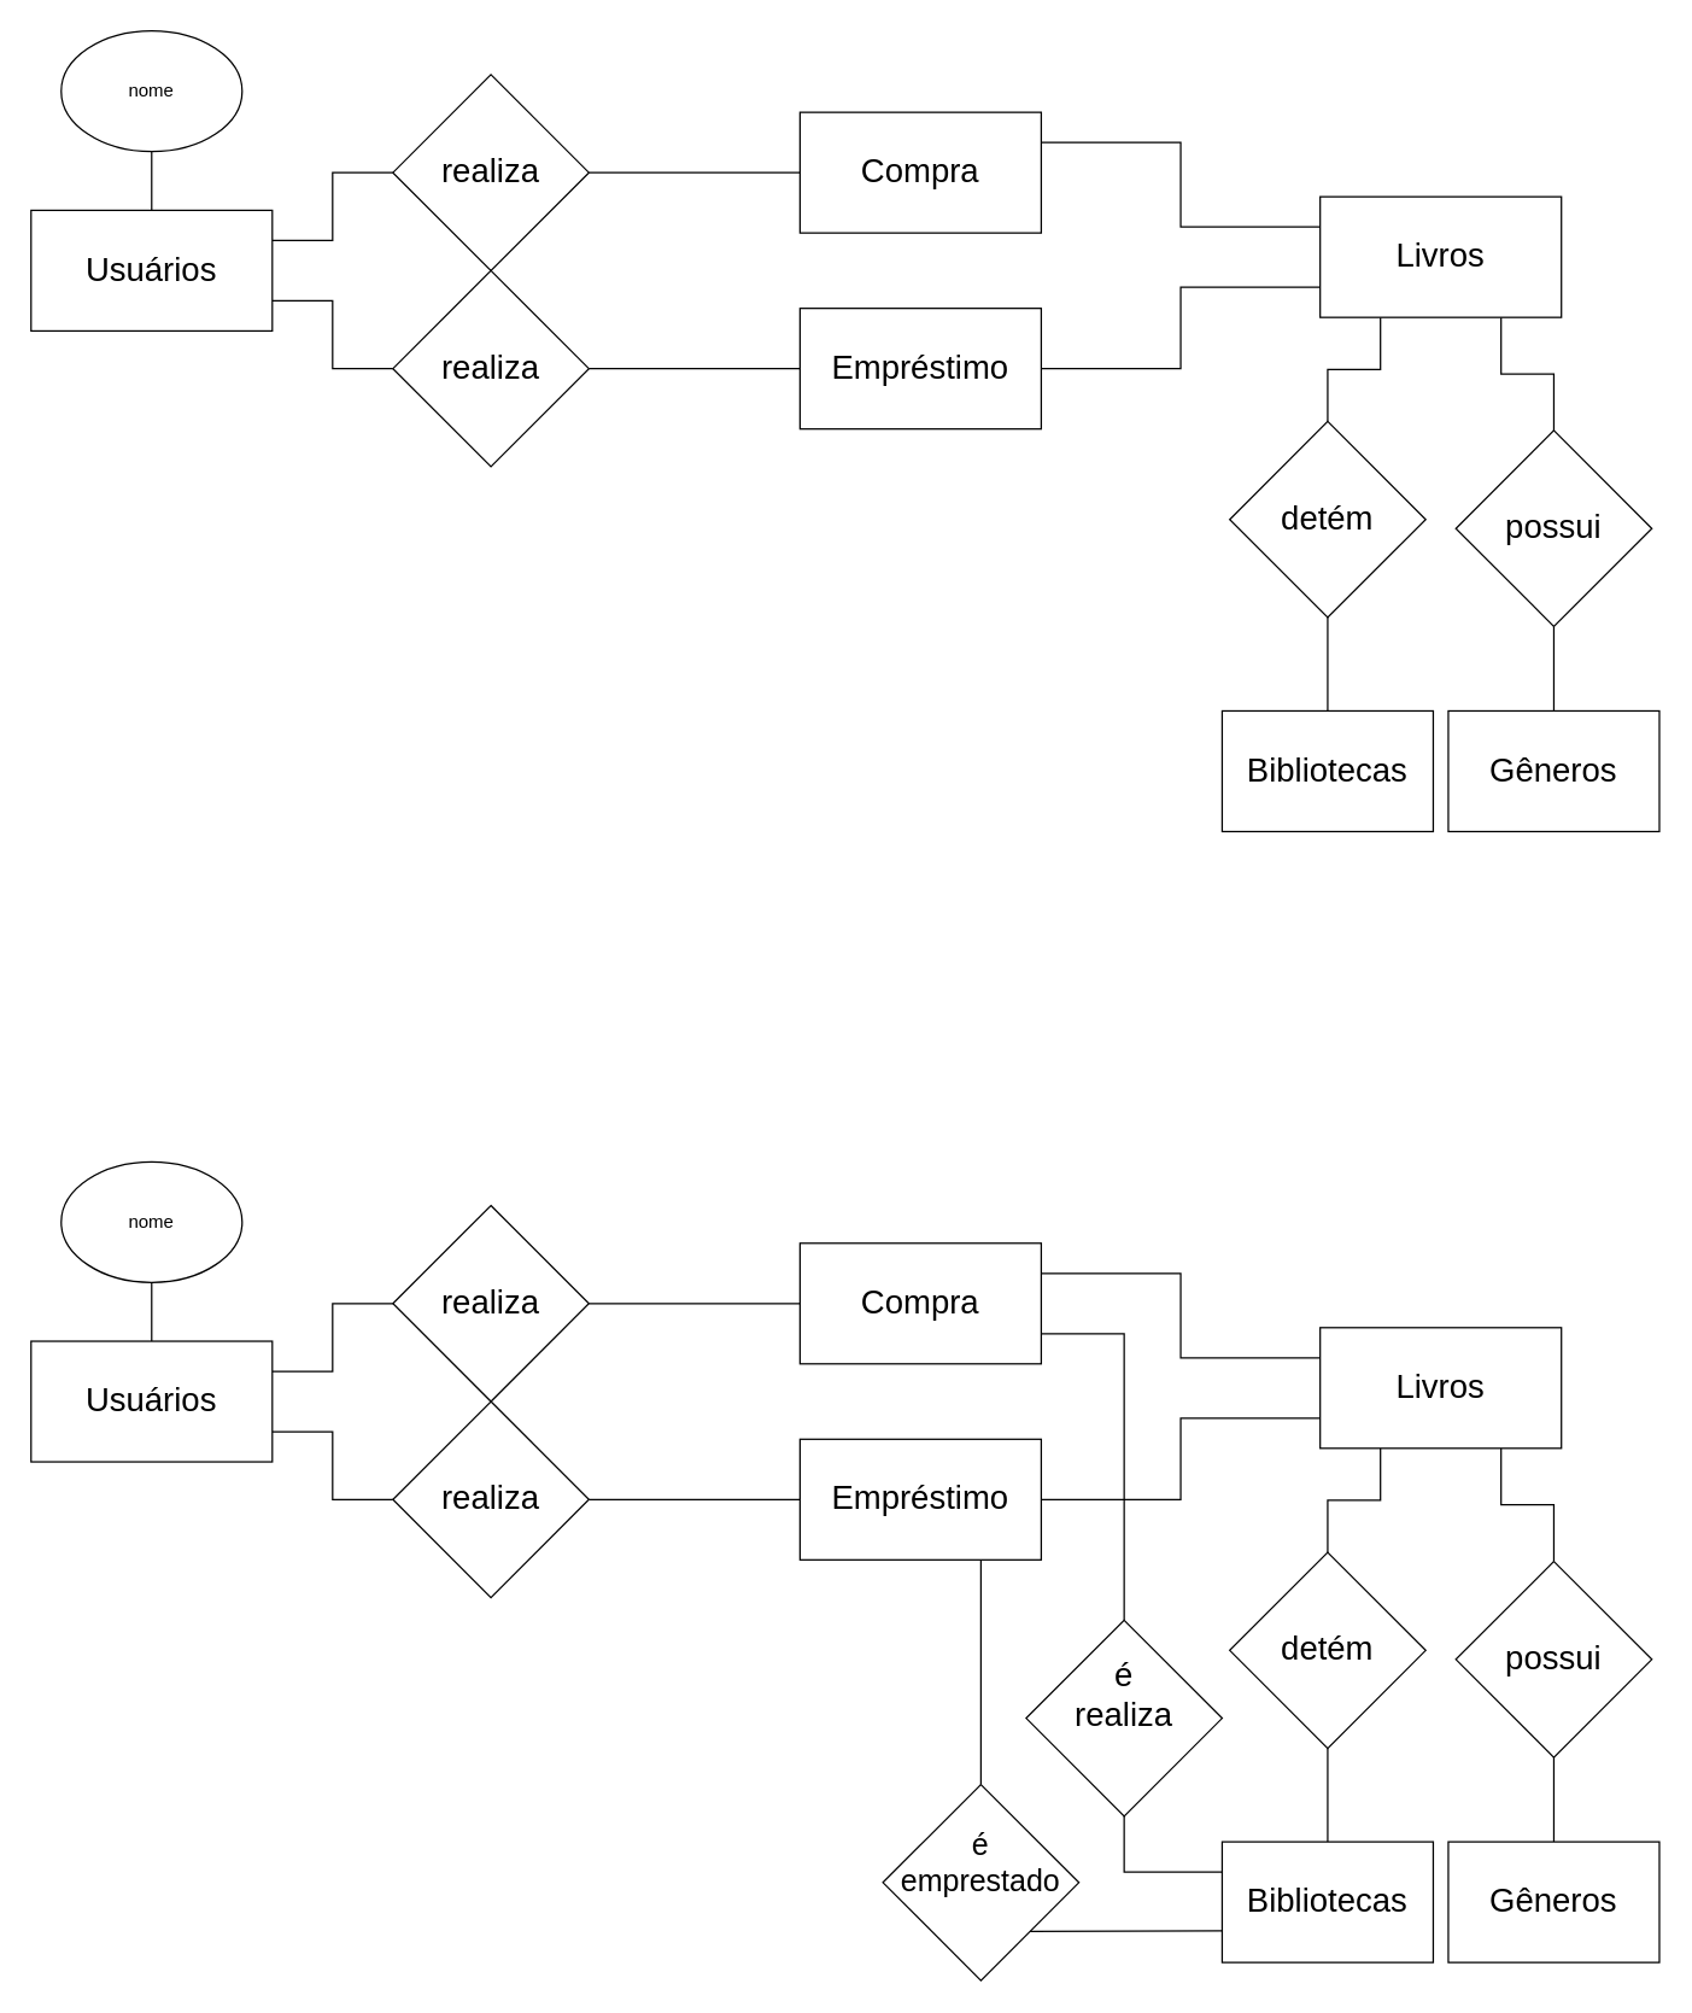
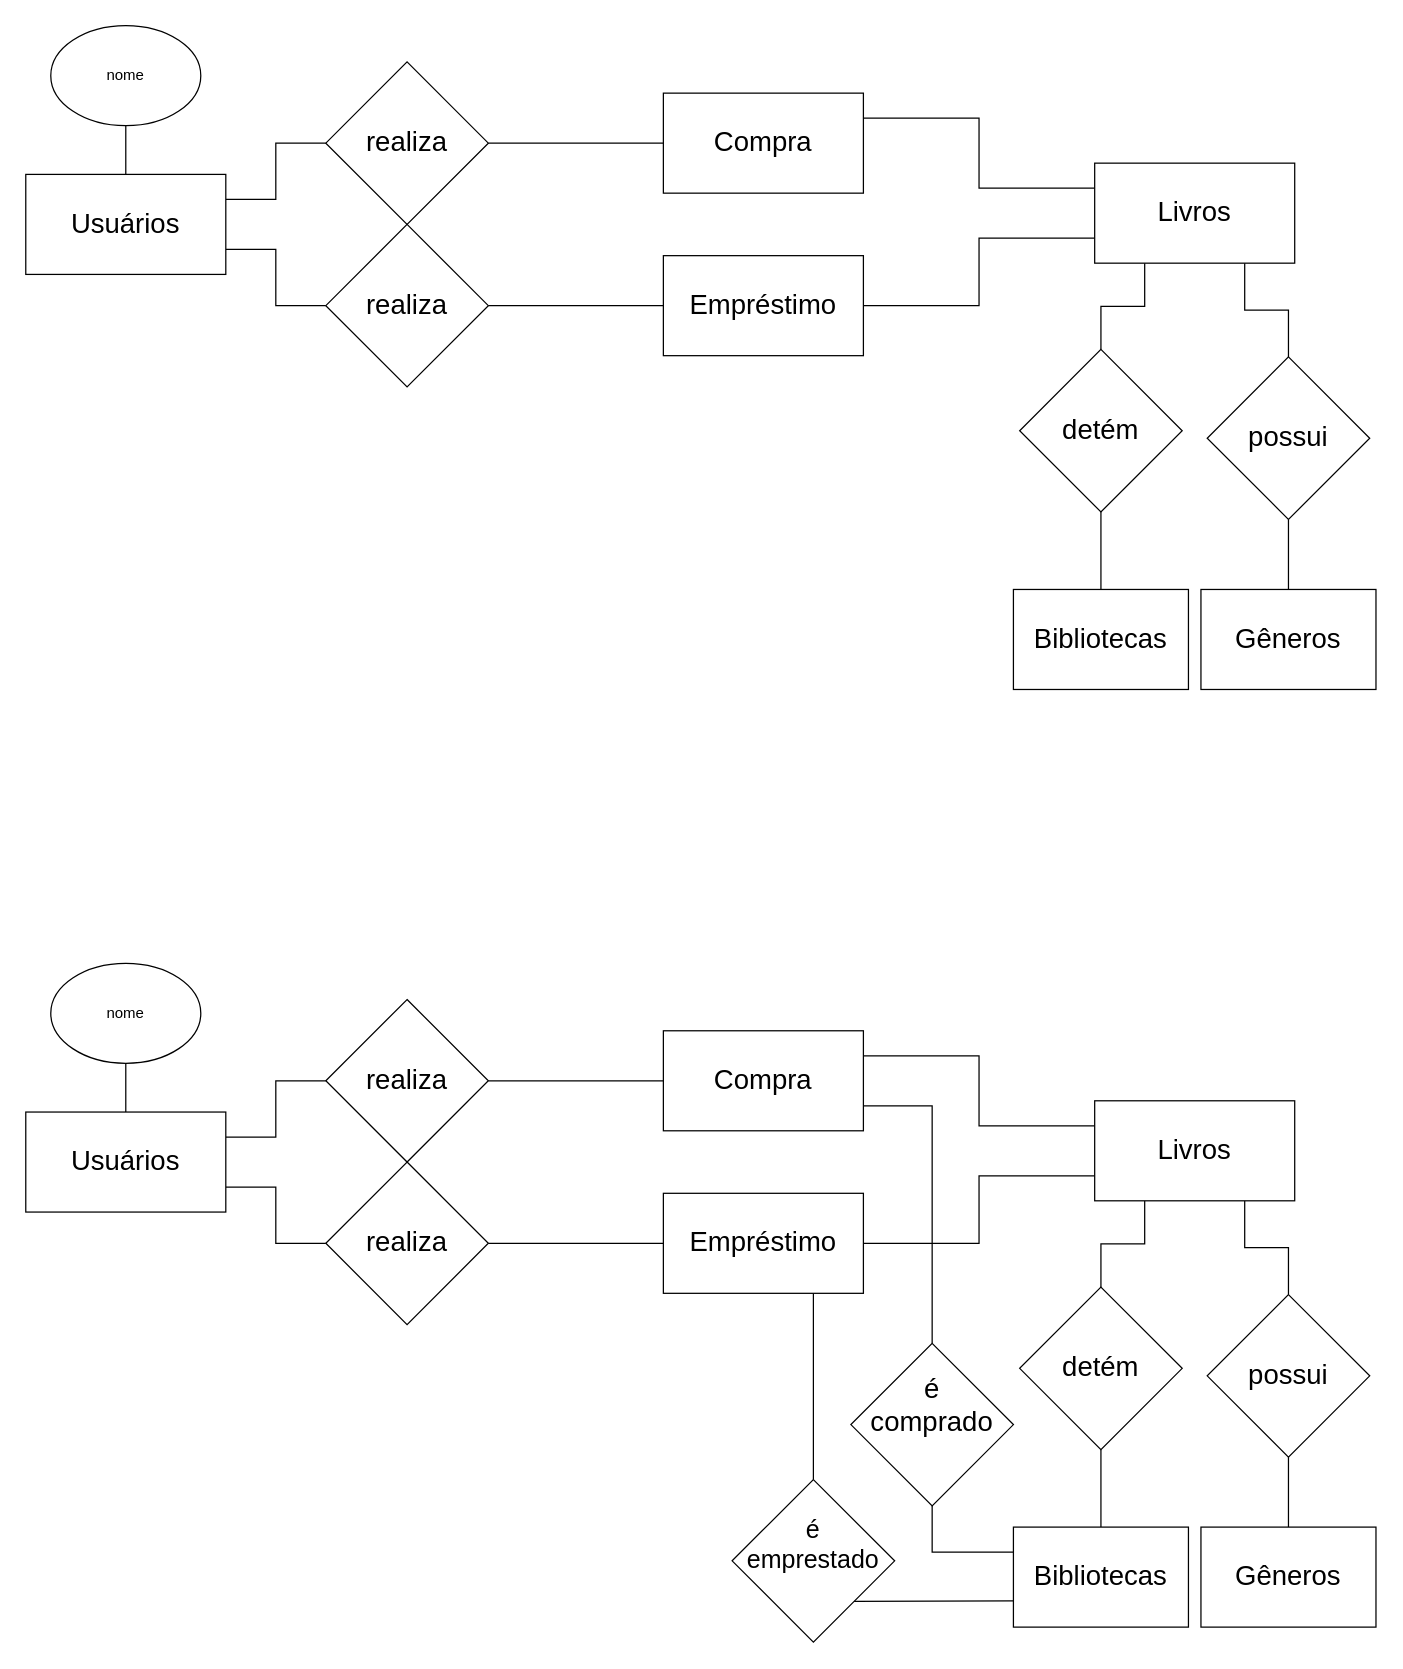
  <mxCell id="0" />
  <mxCell id="1" parent="0" />
  <mxCell id="2" style="edgeStyle=orthogonalEdgeStyle;rounded=0;orthogonalLoop=1;jettySize=auto;html=1;exitX=1;exitY=0.25;exitDx=0;exitDy=0;entryX=0;entryY=0.5;entryDx=0;entryDy=0;endArrow=none;endFill=0;" edge="1" source="5" target="10" parent="1"><mxGeometry relative="1" as="geometry" /></mxCell>
  <mxCell id="3" style="edgeStyle=orthogonalEdgeStyle;rounded=0;orthogonalLoop=1;jettySize=auto;html=1;exitX=0.5;exitY=0;exitDx=0;exitDy=0;endArrow=none;endFill=0;entryX=0.5;entryY=1;entryDx=0;entryDy=0;" edge="1" source="5" target="14" parent="1"><mxGeometry relative="1" as="geometry"><mxPoint x="100.286" y="850" as="targetPoint" /></mxGeometry></mxCell>
  <mxCell id="4" style="edgeStyle=orthogonalEdgeStyle;rounded=0;orthogonalLoop=1;jettySize=auto;html=1;exitX=1;exitY=0.75;exitDx=0;exitDy=0;entryX=0;entryY=0.5;entryDx=0;entryDy=0;endArrow=none;endFill=0;" edge="1" source="5" target="16" parent="1"><mxGeometry relative="1" as="geometry" /></mxCell>
  <mxCell id="5" value="Usuários" style="rounded=0;whiteSpace=wrap;html=1;fontSize=22;" vertex="1" parent="1"><mxGeometry x="20" y="889" width="160" height="80" as="geometry" /></mxCell>
  <mxCell id="6" style="edgeStyle=orthogonalEdgeStyle;rounded=0;orthogonalLoop=1;jettySize=auto;html=1;exitX=1;exitY=0.25;exitDx=0;exitDy=0;entryX=0;entryY=0.25;entryDx=0;entryDy=0;endArrow=none;endFill=0;" edge="1" parent="1" source="8" target="19"><mxGeometry relative="1" as="geometry" /></mxCell>
  <mxCell id="7" style="edgeStyle=orthogonalEdgeStyle;rounded=0;orthogonalLoop=1;jettySize=auto;html=1;exitX=1;exitY=0.75;exitDx=0;exitDy=0;entryX=0.5;entryY=0;entryDx=0;entryDy=0;endArrow=none;endFill=0;" edge="1" parent="1" source="8" target="29"><mxGeometry relative="1" as="geometry" /></mxCell>
  <mxCell id="8" value="Compra" style="rounded=0;whiteSpace=wrap;html=1;fontSize=22;" vertex="1" parent="1"><mxGeometry x="530" y="824" width="160" height="80" as="geometry" /></mxCell>
  <mxCell id="9" style="edgeStyle=orthogonalEdgeStyle;rounded=0;orthogonalLoop=1;jettySize=auto;html=1;exitX=1;exitY=0.5;exitDx=0;exitDy=0;entryX=0;entryY=0.5;entryDx=0;entryDy=0;endArrow=none;endFill=0;" edge="1" source="10" target="8" parent="1"><mxGeometry relative="1" as="geometry" /></mxCell>
  <mxCell id="10" value="realiza" style="rhombus;whiteSpace=wrap;html=1;fontSize=22;" vertex="1" parent="1"><mxGeometry x="260" y="799" width="130" height="130" as="geometry" /></mxCell>
  <mxCell id="11" style="edgeStyle=orthogonalEdgeStyle;rounded=0;orthogonalLoop=1;jettySize=auto;html=1;exitX=1;exitY=0.5;exitDx=0;exitDy=0;entryX=0;entryY=0.75;entryDx=0;entryDy=0;endArrow=none;endFill=0;" edge="1" parent="1" source="13" target="19"><mxGeometry relative="1" as="geometry" /></mxCell>
  <mxCell id="12" style="edgeStyle=orthogonalEdgeStyle;rounded=0;orthogonalLoop=1;jettySize=auto;html=1;exitX=0.75;exitY=1;exitDx=0;exitDy=0;entryX=0.5;entryY=0;entryDx=0;entryDy=0;endArrow=none;endFill=0;" edge="1" parent="1" source="13" target="27"><mxGeometry relative="1" as="geometry" /></mxCell>
  <mxCell id="13" value="Empréstimo" style="rounded=0;whiteSpace=wrap;html=1;fontSize=22;" vertex="1" parent="1"><mxGeometry x="530" y="954" width="160" height="80" as="geometry" /></mxCell>
  <mxCell id="14" value="nome" style="ellipse;whiteSpace=wrap;html=1;" vertex="1" parent="1"><mxGeometry x="40" y="770" width="120" height="80" as="geometry" /></mxCell>
  <mxCell id="15" style="edgeStyle=orthogonalEdgeStyle;rounded=0;orthogonalLoop=1;jettySize=auto;html=1;exitX=1;exitY=0.5;exitDx=0;exitDy=0;entryX=0;entryY=0.5;entryDx=0;entryDy=0;endArrow=none;endFill=0;" edge="1" source="16" target="13" parent="1"><mxGeometry relative="1" as="geometry"><mxPoint x="500" y="993.706" as="targetPoint" /></mxGeometry></mxCell>
  <mxCell id="16" value="realiza" style="rhombus;whiteSpace=wrap;html=1;fontSize=22;" vertex="1" parent="1"><mxGeometry x="260" y="929" width="130" height="130" as="geometry" /></mxCell>
  <mxCell id="17" style="edgeStyle=orthogonalEdgeStyle;rounded=0;orthogonalLoop=1;jettySize=auto;html=1;exitX=0.25;exitY=1;exitDx=0;exitDy=0;entryX=0.5;entryY=0;entryDx=0;entryDy=0;endArrow=none;endFill=0;" edge="1" parent="1" source="19" target="21"><mxGeometry relative="1" as="geometry"><mxPoint x="915.385" y="1001" as="targetPoint" /></mxGeometry></mxCell>
  <mxCell id="18" style="edgeStyle=orthogonalEdgeStyle;rounded=0;orthogonalLoop=1;jettySize=auto;html=1;exitX=0.75;exitY=1;exitDx=0;exitDy=0;entryX=0.5;entryY=0;entryDx=0;entryDy=0;endArrow=none;endFill=0;" edge="1" parent="1" source="19" target="23"><mxGeometry relative="1" as="geometry"><mxPoint x="995.385" y="1001" as="targetPoint" /></mxGeometry></mxCell>
  <mxCell id="19" value="Livros" style="rounded=0;whiteSpace=wrap;html=1;fontSize=22;" vertex="1" parent="1"><mxGeometry x="875" y="880" width="160" height="80" as="geometry" /></mxCell>
  <mxCell id="20" style="edgeStyle=orthogonalEdgeStyle;rounded=0;orthogonalLoop=1;jettySize=auto;html=1;exitX=0.5;exitY=1;exitDx=0;exitDy=0;entryX=0.5;entryY=0;entryDx=0;entryDy=0;endArrow=none;endFill=0;" edge="1" parent="1" source="21" target="24"><mxGeometry relative="1" as="geometry"><mxPoint x="879.273" y="1211" as="targetPoint" /></mxGeometry></mxCell>
  <mxCell id="21" value="detém" style="rhombus;whiteSpace=wrap;html=1;fontSize=22;" vertex="1" parent="1"><mxGeometry x="815" y="1029" width="130" height="130" as="geometry" /></mxCell>
  <mxCell id="22" style="edgeStyle=orthogonalEdgeStyle;rounded=0;orthogonalLoop=1;jettySize=auto;html=1;exitX=0.5;exitY=1;exitDx=0;exitDy=0;entryX=0.5;entryY=0;entryDx=0;entryDy=0;endArrow=none;endFill=0;" edge="1" parent="1" source="23" target="25"><mxGeometry relative="1" as="geometry"><mxPoint x="1045" y="1221" as="targetPoint" /></mxGeometry></mxCell>
  <mxCell id="23" value="possui" style="rhombus;whiteSpace=wrap;html=1;fontSize=22;" vertex="1" parent="1"><mxGeometry x="965" y="1035" width="130" height="130" as="geometry" /></mxCell>
  <mxCell id="24" value="Bibliotecas" style="rounded=0;whiteSpace=wrap;html=1;fontSize=22;" vertex="1" parent="1"><mxGeometry x="810" y="1221" width="140" height="80" as="geometry" /></mxCell>
  <mxCell id="25" value="Gêneros" style="rounded=0;whiteSpace=wrap;html=1;fontSize=22;" vertex="1" parent="1"><mxGeometry x="960" y="1221" width="140" height="80" as="geometry" /></mxCell>
  <mxCell id="26" style="edgeStyle=orthogonalEdgeStyle;rounded=0;orthogonalLoop=1;jettySize=auto;html=1;exitX=1;exitY=1;exitDx=0;exitDy=0;endArrow=none;endFill=0;" edge="1" parent="1" source="27"><mxGeometry relative="1" as="geometry"><mxPoint x="810" y="1280" as="targetPoint" /></mxGeometry></mxCell>
  <mxCell id="27" value="&lt;div style=&quot;font-size: 20px;&quot; align=&quot;center&quot;&gt;é&lt;/div&gt;&lt;div style=&quot;font-size: 20px;&quot; align=&quot;center&quot;&gt;emprestado&lt;/div&gt;" style="rhombus;whiteSpace=wrap;html=1;fontSize=20;align=center;fillColor=default;verticalAlign=middle;labelPosition=center;verticalLabelPosition=middle;spacingTop=0;spacingBottom=28;" vertex="1" parent="1"><mxGeometry x="585" y="1183" width="130" height="130" as="geometry" /></mxCell>
  <mxCell id="28" style="edgeStyle=orthogonalEdgeStyle;rounded=0;orthogonalLoop=1;jettySize=auto;html=1;exitX=0.5;exitY=1;exitDx=0;exitDy=0;entryX=0;entryY=0.25;entryDx=0;entryDy=0;strokeColor=default;align=center;verticalAlign=middle;fontFamily=Helvetica;fontSize=11;fontColor=default;labelBackgroundColor=default;endArrow=none;endFill=0;" edge="1" parent="1" source="29" target="24"><mxGeometry relative="1" as="geometry" /></mxCell>
- <mxCell id="29" value="&lt;div&gt;é&lt;/div&gt;&lt;div&gt;realiza&lt;/div&gt;" style="rhombus;whiteSpace=wrap;html=1;fontSize=22;align=center;fillColor=default;verticalAlign=middle;labelPosition=center;verticalLabelPosition=middle;spacingTop=0;spacingBottom=30;" vertex="1" parent="1"><mxGeometry x="680" y="1074" width="130" height="130" as="geometry" /></mxCell>
+ <mxCell id="29" value="&lt;div&gt;é&lt;/div&gt;&lt;div&gt;comprado&lt;/div&gt;" style="rhombus;whiteSpace=wrap;html=1;fontSize=22;align=center;fillColor=default;verticalAlign=middle;labelPosition=center;verticalLabelPosition=middle;spacingTop=0;spacingBottom=30;" vertex="1" parent="1"><mxGeometry x="680" y="1074" width="130" height="130" as="geometry" /></mxCell>
  <mxCell id="30" style="edgeStyle=orthogonalEdgeStyle;rounded=0;orthogonalLoop=1;jettySize=auto;html=1;exitX=1;exitY=0.25;exitDx=0;exitDy=0;entryX=0;entryY=0.5;entryDx=0;entryDy=0;endArrow=none;endFill=0;" edge="1" parent="1" source="33" target="37"><mxGeometry relative="1" as="geometry" /></mxCell>
  <mxCell id="31" style="edgeStyle=orthogonalEdgeStyle;rounded=0;orthogonalLoop=1;jettySize=auto;html=1;exitX=0.5;exitY=0;exitDx=0;exitDy=0;endArrow=none;endFill=0;entryX=0.5;entryY=1;entryDx=0;entryDy=0;" edge="1" parent="1" source="33" target="40"><mxGeometry relative="1" as="geometry"><mxPoint x="100.286" y="100" as="targetPoint" /></mxGeometry></mxCell>
  <mxCell id="32" style="edgeStyle=orthogonalEdgeStyle;rounded=0;orthogonalLoop=1;jettySize=auto;html=1;exitX=1;exitY=0.75;exitDx=0;exitDy=0;entryX=0;entryY=0.5;entryDx=0;entryDy=0;endArrow=none;endFill=0;" edge="1" parent="1" source="33" target="42"><mxGeometry relative="1" as="geometry" /></mxCell>
  <mxCell id="33" value="Usuários" style="rounded=0;whiteSpace=wrap;html=1;fontSize=22;" vertex="1" parent="1"><mxGeometry x="20" y="139" width="160" height="80" as="geometry" /></mxCell>
  <mxCell id="34" style="edgeStyle=orthogonalEdgeStyle;rounded=0;orthogonalLoop=1;jettySize=auto;html=1;exitX=1;exitY=0.25;exitDx=0;exitDy=0;entryX=0;entryY=0.25;entryDx=0;entryDy=0;endArrow=none;endFill=0;" edge="1" parent="1" source="35" target="45"><mxGeometry relative="1" as="geometry" /></mxCell>
  <mxCell id="35" value="Compra" style="rounded=0;whiteSpace=wrap;html=1;fontSize=22;" vertex="1" parent="1"><mxGeometry x="530" y="74" width="160" height="80" as="geometry" /></mxCell>
  <mxCell id="36" style="edgeStyle=orthogonalEdgeStyle;rounded=0;orthogonalLoop=1;jettySize=auto;html=1;exitX=1;exitY=0.5;exitDx=0;exitDy=0;entryX=0;entryY=0.5;entryDx=0;entryDy=0;endArrow=none;endFill=0;" edge="1" parent="1" source="37" target="35"><mxGeometry relative="1" as="geometry" /></mxCell>
  <mxCell id="37" value="realiza" style="rhombus;whiteSpace=wrap;html=1;fontSize=22;" vertex="1" parent="1"><mxGeometry x="260" y="49" width="130" height="130" as="geometry" /></mxCell>
  <mxCell id="38" style="edgeStyle=orthogonalEdgeStyle;rounded=0;orthogonalLoop=1;jettySize=auto;html=1;exitX=1;exitY=0.5;exitDx=0;exitDy=0;entryX=0;entryY=0.75;entryDx=0;entryDy=0;endArrow=none;endFill=0;" edge="1" parent="1" source="39" target="45"><mxGeometry relative="1" as="geometry" /></mxCell>
  <mxCell id="39" value="Empréstimo" style="rounded=0;whiteSpace=wrap;html=1;fontSize=22;" vertex="1" parent="1"><mxGeometry x="530" y="204" width="160" height="80" as="geometry" /></mxCell>
  <mxCell id="40" value="nome" style="ellipse;whiteSpace=wrap;html=1;" vertex="1" parent="1"><mxGeometry x="40" y="20" width="120" height="80" as="geometry" /></mxCell>
  <mxCell id="41" style="edgeStyle=orthogonalEdgeStyle;rounded=0;orthogonalLoop=1;jettySize=auto;html=1;exitX=1;exitY=0.5;exitDx=0;exitDy=0;entryX=0;entryY=0.5;entryDx=0;entryDy=0;endArrow=none;endFill=0;" edge="1" parent="1" source="42" target="39"><mxGeometry relative="1" as="geometry"><mxPoint x="500" y="243.706" as="targetPoint" /></mxGeometry></mxCell>
  <mxCell id="42" value="realiza" style="rhombus;whiteSpace=wrap;html=1;fontSize=22;" vertex="1" parent="1"><mxGeometry x="260" y="179" width="130" height="130" as="geometry" /></mxCell>
  <mxCell id="43" style="edgeStyle=orthogonalEdgeStyle;rounded=0;orthogonalLoop=1;jettySize=auto;html=1;exitX=0.25;exitY=1;exitDx=0;exitDy=0;entryX=0.5;entryY=0;entryDx=0;entryDy=0;endArrow=none;endFill=0;" edge="1" parent="1" source="45" target="47"><mxGeometry relative="1" as="geometry"><mxPoint x="915.385" y="251" as="targetPoint" /></mxGeometry></mxCell>
  <mxCell id="44" style="edgeStyle=orthogonalEdgeStyle;rounded=0;orthogonalLoop=1;jettySize=auto;html=1;exitX=0.75;exitY=1;exitDx=0;exitDy=0;entryX=0.5;entryY=0;entryDx=0;entryDy=0;endArrow=none;endFill=0;" edge="1" parent="1" source="45" target="49"><mxGeometry relative="1" as="geometry"><mxPoint x="995.385" y="251" as="targetPoint" /></mxGeometry></mxCell>
  <mxCell id="45" value="Livros" style="rounded=0;whiteSpace=wrap;html=1;fontSize=22;" vertex="1" parent="1"><mxGeometry x="875" y="130" width="160" height="80" as="geometry" /></mxCell>
  <mxCell id="46" style="edgeStyle=orthogonalEdgeStyle;rounded=0;orthogonalLoop=1;jettySize=auto;html=1;exitX=0.5;exitY=1;exitDx=0;exitDy=0;entryX=0.5;entryY=0;entryDx=0;entryDy=0;endArrow=none;endFill=0;" edge="1" parent="1" source="47" target="50"><mxGeometry relative="1" as="geometry"><mxPoint x="879.273" y="461" as="targetPoint" /></mxGeometry></mxCell>
  <mxCell id="47" value="detém" style="rhombus;whiteSpace=wrap;html=1;fontSize=22;" vertex="1" parent="1"><mxGeometry x="815" y="279" width="130" height="130" as="geometry" /></mxCell>
  <mxCell id="48" style="edgeStyle=orthogonalEdgeStyle;rounded=0;orthogonalLoop=1;jettySize=auto;html=1;exitX=0.5;exitY=1;exitDx=0;exitDy=0;entryX=0.5;entryY=0;entryDx=0;entryDy=0;endArrow=none;endFill=0;" edge="1" parent="1" source="49" target="51"><mxGeometry relative="1" as="geometry"><mxPoint x="1045" y="471" as="targetPoint" /></mxGeometry></mxCell>
  <mxCell id="49" value="possui" style="rhombus;whiteSpace=wrap;html=1;fontSize=22;" vertex="1" parent="1"><mxGeometry x="965" y="285" width="130" height="130" as="geometry" /></mxCell>
  <mxCell id="50" value="Bibliotecas" style="rounded=0;whiteSpace=wrap;html=1;fontSize=22;" vertex="1" parent="1"><mxGeometry x="810" y="471" width="140" height="80" as="geometry" /></mxCell>
  <mxCell id="51" value="Gêneros" style="rounded=0;whiteSpace=wrap;html=1;fontSize=22;" vertex="1" parent="1"><mxGeometry x="960" y="471" width="140" height="80" as="geometry" /></mxCell>
